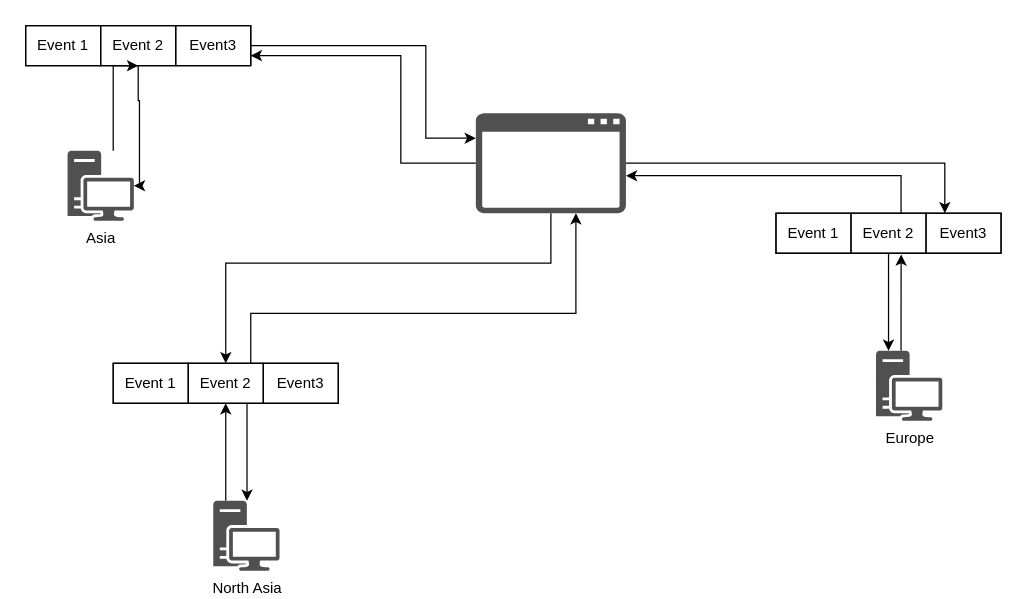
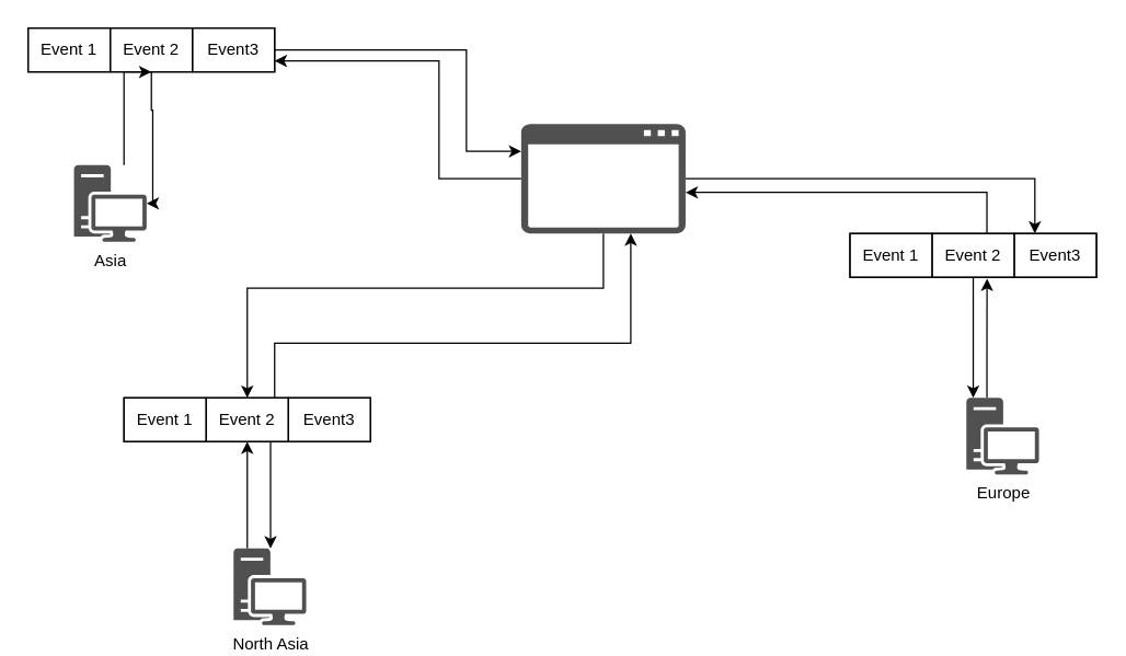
  <mxCell id="0" />
  <mxCell id="1" parent="0" />
  <mxCell id="2" style="edgeStyle=orthogonalEdgeStyle;rounded=0;orthogonalLoop=1;jettySize=auto;html=1;entryX=1;entryY=0.75;entryDx=0;entryDy=0;" edge="1" parent="1" source="5" target="24"><mxGeometry relative="1" as="geometry"><Array as="points"><mxPoint x="320" y="130" /><mxPoint x="320" y="44" /></Array></mxGeometry></mxCell>
  <mxCell id="3" style="edgeStyle=orthogonalEdgeStyle;rounded=0;orthogonalLoop=1;jettySize=auto;html=1;entryX=0.75;entryY=0;entryDx=0;entryDy=0;" edge="1" parent="1" source="5" target="19"><mxGeometry relative="1" as="geometry" /></mxCell>
  <mxCell id="4" style="edgeStyle=orthogonalEdgeStyle;rounded=0;orthogonalLoop=1;jettySize=auto;html=1;entryX=0.5;entryY=0;entryDx=0;entryDy=0;" edge="1" parent="1" source="5" target="13"><mxGeometry relative="1" as="geometry"><Array as="points"><mxPoint x="440" y="210" /><mxPoint x="180" y="210" /></Array></mxGeometry></mxCell>
  <mxCell id="5" value="" style="sketch=0;pointerEvents=1;shadow=0;dashed=0;html=1;strokeColor=none;fillColor=#505050;labelPosition=center;verticalLabelPosition=bottom;verticalAlign=top;outlineConnect=0;align=center;shape=mxgraph.office.concepts.application_generic;" parent="1" vertex="1"><mxGeometry x="380" y="90" width="120" height="80" as="geometry" /></mxCell>
  <mxCell id="6" value="" style="edgeStyle=orthogonalEdgeStyle;rounded=0;orthogonalLoop=1;jettySize=auto;html=1;" edge="1" parent="1" source="7" target="12"><mxGeometry relative="1" as="geometry"><Array as="points"><mxPoint x="180" y="380" /><mxPoint x="180" y="380" /></Array></mxGeometry></mxCell>
  <mxCell id="7" value="North Asia" style="sketch=0;pointerEvents=1;shadow=0;dashed=0;html=1;strokeColor=none;fillColor=#505050;labelPosition=center;verticalLabelPosition=bottom;verticalAlign=top;outlineConnect=0;align=center;shape=mxgraph.office.devices.workstation;" parent="1" vertex="1"><mxGeometry x="170" y="400" width="53" height="56" as="geometry" /></mxCell>
  <mxCell id="8" style="edgeStyle=orthogonalEdgeStyle;rounded=0;orthogonalLoop=1;jettySize=auto;html=1;entryX=0.5;entryY=1;entryDx=0;entryDy=0;" edge="1" parent="1" source="9" target="24"><mxGeometry relative="1" as="geometry"><Array as="points"><mxPoint x="90" y="52" /></Array></mxGeometry></mxCell>
  <mxCell id="9" value="Asia" style="sketch=0;pointerEvents=1;shadow=0;dashed=0;html=1;strokeColor=none;fillColor=#505050;labelPosition=center;verticalLabelPosition=bottom;verticalAlign=top;outlineConnect=0;align=center;shape=mxgraph.office.devices.workstation;" parent="1" vertex="1"><mxGeometry x="53.5" y="120" width="53" height="56" as="geometry" /></mxCell>
  <mxCell id="10" style="edgeStyle=orthogonalEdgeStyle;rounded=0;orthogonalLoop=1;jettySize=auto;html=1;entryX=0.556;entryY=1.031;entryDx=0;entryDy=0;entryPerimeter=0;" edge="1" parent="1" source="11" target="19"><mxGeometry relative="1" as="geometry"><Array as="points"><mxPoint x="720" y="260" /><mxPoint x="720" y="260" /></Array></mxGeometry></mxCell>
- <mxCell id="11" value="Europe" style="sketch=0;pointerEvents=1;shadow=0;dashed=0;html=1;strokeColor=none;fillColor=#505050;labelPosition=center;verticalLabelPosition=bottom;verticalAlign=top;outlineConnect=0;align=center;shape=mxgraph.office.devices.workstation;" parent="1" vertex="1"><mxGeometry x="700" y="280" width="53" height="56" as="geometry" /></mxCell>
+ <mxCell id="11" value="Europe" style="sketch=0;pointerEvents=1;shadow=0;dashed=0;html=1;strokeColor=none;fillColor=#505050;labelPosition=center;verticalLabelPosition=bottom;verticalAlign=top;outlineConnect=0;align=center;shape=mxgraph.office.devices.workstation;" parent="1" vertex="1"><mxGeometry x="705" y="290" width="53" height="56" as="geometry" /></mxCell>
  <mxCell id="12" value="" style="childLayout=tableLayout;recursiveResize=0;shadow=0;fillColor=none;" vertex="1" parent="1"><mxGeometry x="90" y="290" width="180" height="32" as="geometry" /></mxCell>
  <mxCell id="13" style="shape=tableRow;horizontal=0;startSize=0;swimlaneHead=0;swimlaneBody=0;top=0;left=0;bottom=0;right=0;dropTarget=0;collapsible=0;recursiveResize=0;expand=0;fontStyle=0;fillColor=none;strokeColor=inherit;" vertex="1" parent="12"><mxGeometry width="180" height="32" as="geometry" /></mxCell>
  <mxCell id="14" value="Event 1" style="connectable=0;recursiveResize=0;strokeColor=inherit;fillColor=none;align=center;whiteSpace=wrap;html=1;" vertex="1" parent="13"><mxGeometry width="60" height="32" as="geometry"><mxRectangle width="60" height="32" as="alternateBounds" /></mxGeometry></mxCell>
  <mxCell id="15" value="Event 2" style="connectable=0;recursiveResize=0;strokeColor=inherit;fillColor=none;align=center;whiteSpace=wrap;html=1;" vertex="1" parent="13"><mxGeometry x="60" width="60" height="32" as="geometry"><mxRectangle width="60" height="32" as="alternateBounds" /></mxGeometry></mxCell>
  <mxCell id="16" value="Event3" style="connectable=0;recursiveResize=0;strokeColor=inherit;fillColor=none;align=center;whiteSpace=wrap;html=1;" vertex="1" parent="13"><mxGeometry x="120" width="60" height="32" as="geometry"><mxRectangle width="60" height="32" as="alternateBounds" /></mxGeometry></mxCell>
  <mxCell id="17" style="edgeStyle=orthogonalEdgeStyle;rounded=0;orthogonalLoop=1;jettySize=auto;html=1;" edge="1" parent="1" source="18" target="11"><mxGeometry relative="1" as="geometry"><mxPoint x="710" y="240" as="targetPoint" /><Array as="points"><mxPoint x="710" y="230" /><mxPoint x="710" y="230" /></Array></mxGeometry></mxCell>
  <mxCell id="18" value="" style="childLayout=tableLayout;recursiveResize=0;shadow=0;fillColor=none;" vertex="1" parent="1"><mxGeometry x="620" y="170" width="180" height="32" as="geometry" /></mxCell>
  <mxCell id="19" style="shape=tableRow;horizontal=0;startSize=0;swimlaneHead=0;swimlaneBody=0;top=0;left=0;bottom=0;right=0;dropTarget=0;collapsible=0;recursiveResize=0;expand=0;fontStyle=0;fillColor=none;strokeColor=inherit;" vertex="1" parent="18"><mxGeometry width="180" height="32" as="geometry" /></mxCell>
  <mxCell id="20" value="Event 1" style="connectable=0;recursiveResize=0;strokeColor=inherit;fillColor=none;align=center;whiteSpace=wrap;html=1;" vertex="1" parent="19"><mxGeometry width="60" height="32" as="geometry"><mxRectangle width="60" height="32" as="alternateBounds" /></mxGeometry></mxCell>
  <mxCell id="21" value="Event 2" style="connectable=0;recursiveResize=0;strokeColor=inherit;fillColor=none;align=center;whiteSpace=wrap;html=1;" vertex="1" parent="19"><mxGeometry x="60" width="60" height="32" as="geometry"><mxRectangle width="60" height="32" as="alternateBounds" /></mxGeometry></mxCell>
  <mxCell id="22" value="Event3" style="connectable=0;recursiveResize=0;strokeColor=inherit;fillColor=none;align=center;whiteSpace=wrap;html=1;" vertex="1" parent="19"><mxGeometry x="120" width="60" height="32" as="geometry"><mxRectangle width="60" height="32" as="alternateBounds" /></mxGeometry></mxCell>
  <mxCell id="23" value="" style="childLayout=tableLayout;recursiveResize=0;shadow=0;fillColor=none;" vertex="1" parent="1"><mxGeometry x="20" y="20" width="180" height="32" as="geometry" /></mxCell>
  <mxCell id="24" style="shape=tableRow;horizontal=0;startSize=0;swimlaneHead=0;swimlaneBody=0;top=0;left=0;bottom=0;right=0;dropTarget=0;collapsible=0;recursiveResize=0;expand=0;fontStyle=0;fillColor=none;strokeColor=inherit;" vertex="1" parent="23"><mxGeometry width="180" height="32" as="geometry" /></mxCell>
  <mxCell id="25" value="Event 1" style="connectable=0;recursiveResize=0;strokeColor=inherit;fillColor=none;align=center;whiteSpace=wrap;html=1;" vertex="1" parent="24"><mxGeometry width="60" height="32" as="geometry"><mxRectangle width="60" height="32" as="alternateBounds" /></mxGeometry></mxCell>
  <mxCell id="26" value="Event 2" style="connectable=0;recursiveResize=0;strokeColor=inherit;fillColor=none;align=center;whiteSpace=wrap;html=1;" vertex="1" parent="24"><mxGeometry x="60" width="60" height="32" as="geometry"><mxRectangle width="60" height="32" as="alternateBounds" /></mxGeometry></mxCell>
  <mxCell id="27" value="Event3" style="connectable=0;recursiveResize=0;strokeColor=inherit;fillColor=none;align=center;whiteSpace=wrap;html=1;" vertex="1" parent="24"><mxGeometry x="120" width="60" height="32" as="geometry"><mxRectangle width="60" height="32" as="alternateBounds" /></mxGeometry></mxCell>
  <mxCell id="28" style="edgeStyle=orthogonalEdgeStyle;rounded=0;orthogonalLoop=1;jettySize=auto;html=1;" edge="1" parent="1" source="13" target="7"><mxGeometry relative="1" as="geometry"><Array as="points"><mxPoint x="197" y="340" /><mxPoint x="197" y="340" /></Array></mxGeometry></mxCell>
  <mxCell id="29" style="edgeStyle=orthogonalEdgeStyle;rounded=0;orthogonalLoop=1;jettySize=auto;html=1;" edge="1" parent="1" source="24" target="9"><mxGeometry relative="1" as="geometry"><mxPoint x="110" y="100" as="targetPoint" /><Array as="points"><mxPoint x="110" y="80" /><mxPoint x="111" y="80" /></Array></mxGeometry></mxCell>
  <mxCell id="30" style="edgeStyle=orthogonalEdgeStyle;rounded=0;orthogonalLoop=1;jettySize=auto;html=1;" edge="1" parent="1" source="24" target="5"><mxGeometry relative="1" as="geometry"><Array as="points"><mxPoint x="340" y="36" /><mxPoint x="340" y="110" /></Array></mxGeometry></mxCell>
  <mxCell id="31" style="edgeStyle=orthogonalEdgeStyle;rounded=0;orthogonalLoop=1;jettySize=auto;html=1;" edge="1" parent="1" source="19" target="5"><mxGeometry relative="1" as="geometry"><Array as="points"><mxPoint x="720" y="140" /></Array></mxGeometry></mxCell>
  <mxCell id="32" style="edgeStyle=orthogonalEdgeStyle;rounded=0;orthogonalLoop=1;jettySize=auto;html=1;" edge="1" parent="1" source="13" target="5"><mxGeometry relative="1" as="geometry"><Array as="points"><mxPoint x="200" y="250" /><mxPoint x="460" y="250" /></Array></mxGeometry></mxCell>
